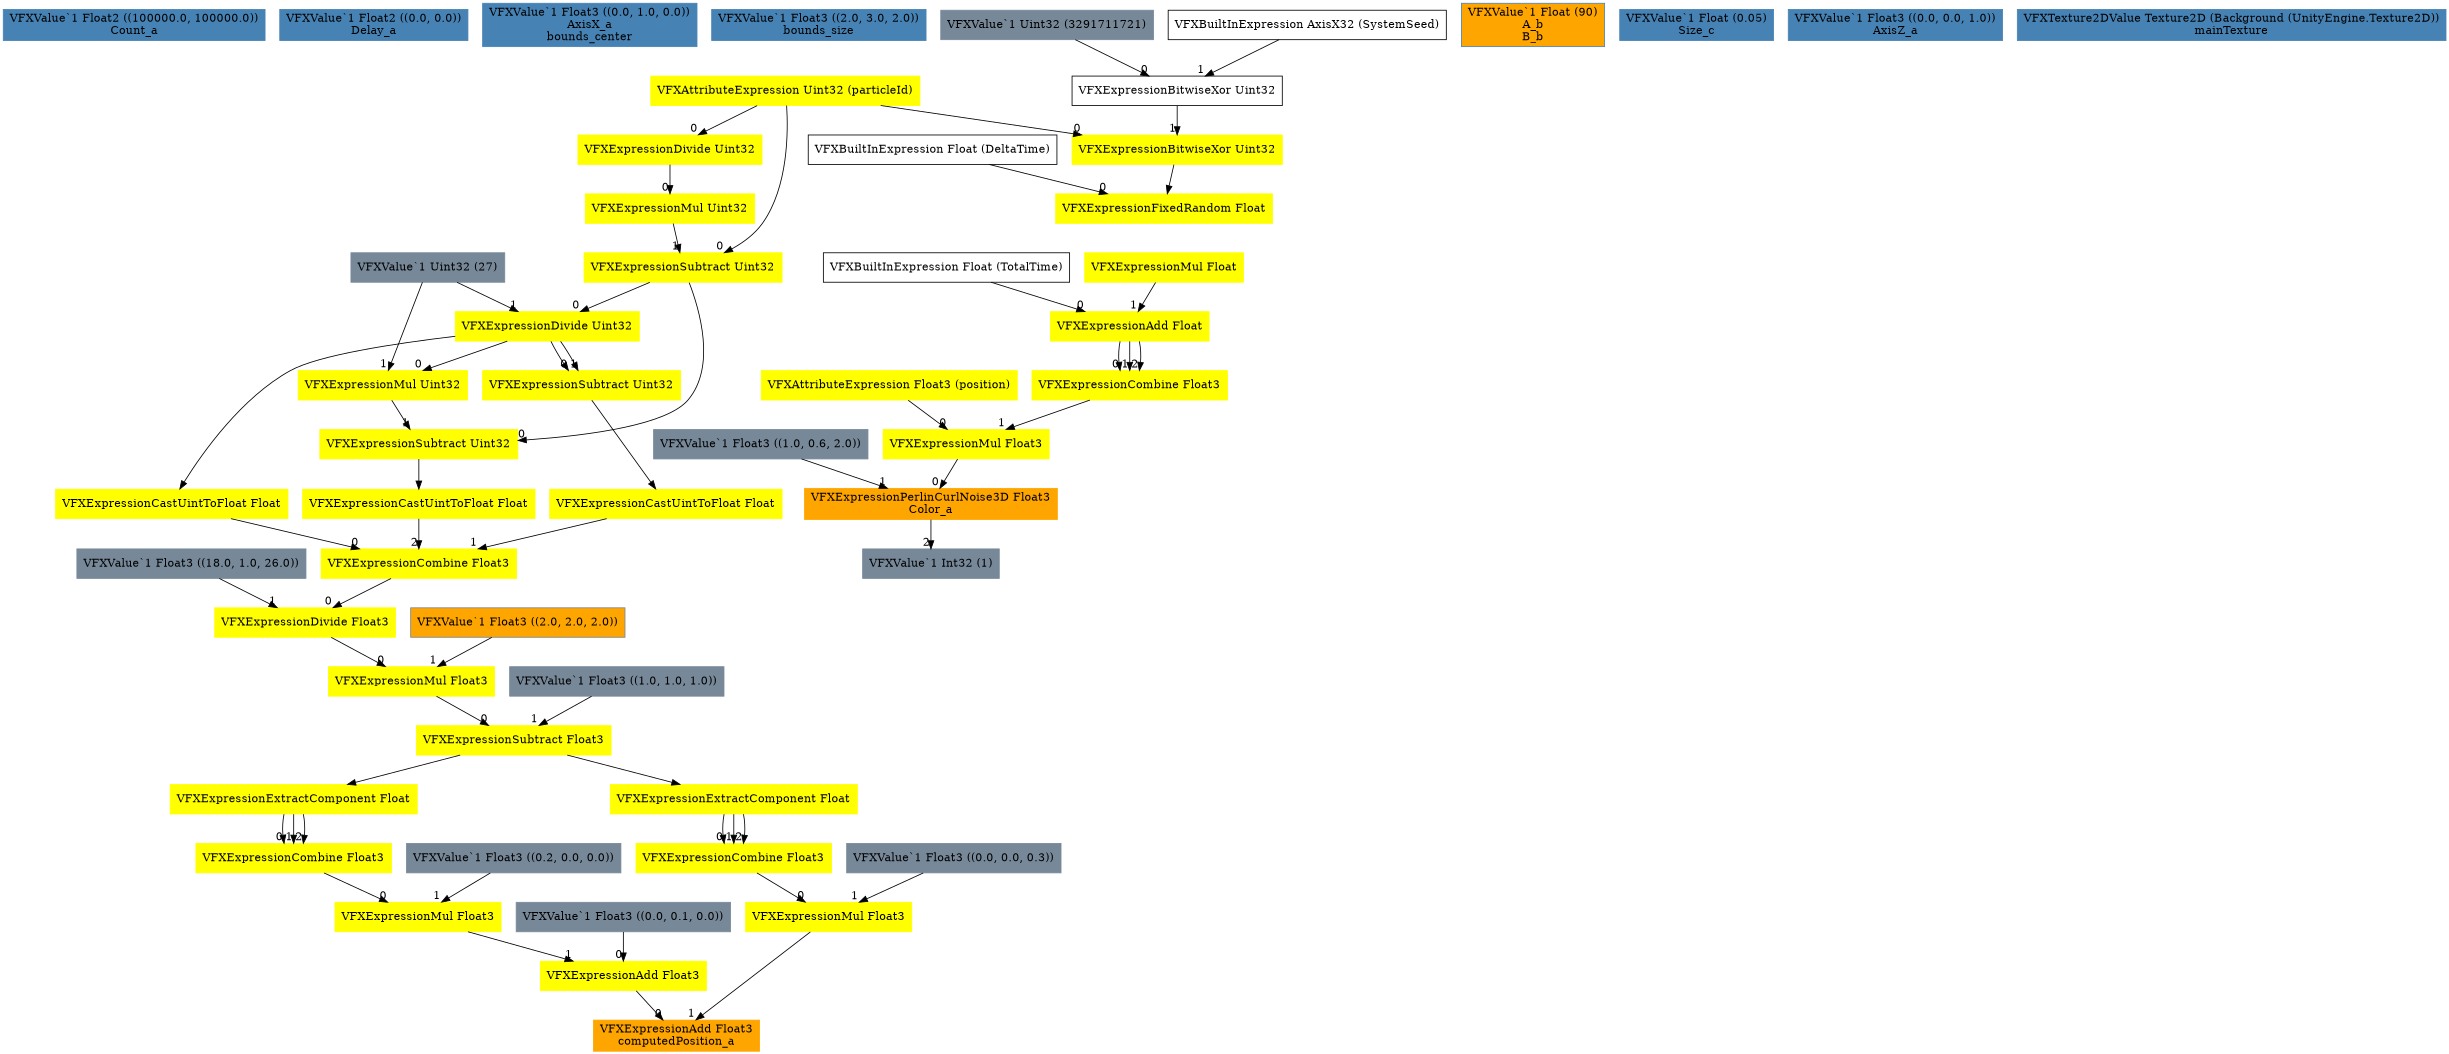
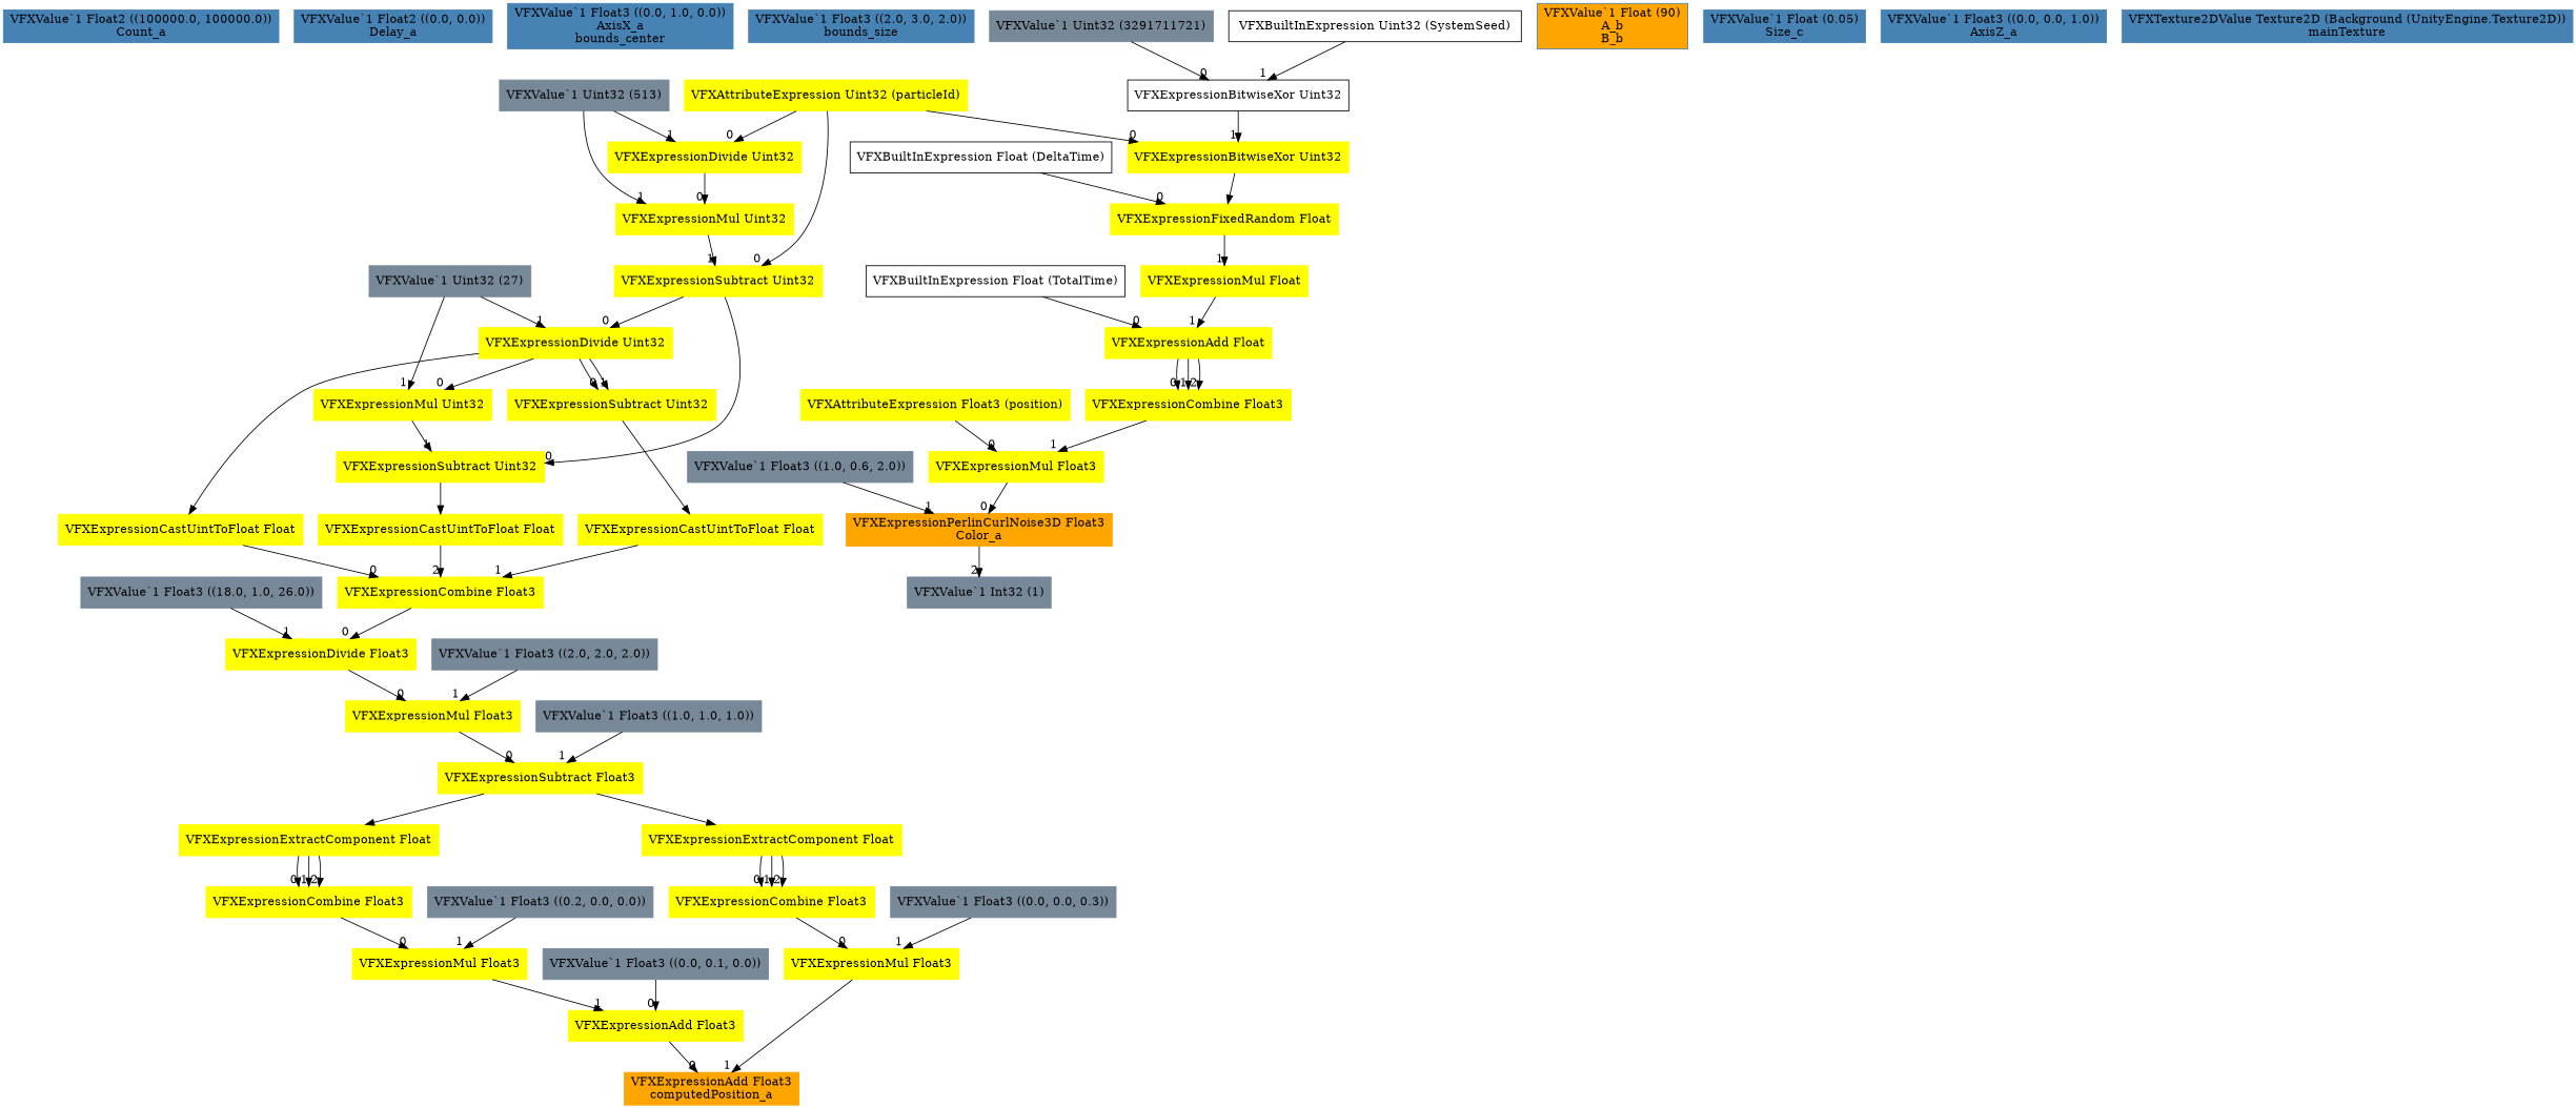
  digraph {
    node [color=yellow shape=box style=filled]
    edge [headlabel=0]
    n1 [color=steelblue label="VFXValue`1 Float2 ((100000.0, 100000.0))\nCount_a"]
    n2 [color=steelblue label="VFXValue`1 Float2 ((0.0, 0.0))\nDelay_a"]
    n3 [color=steelblue label="VFXValue`1 Float3 ((0.0, 1.0, 0.0))\nAxisX_a\nbounds_center"]
    n4 [color=steelblue label="VFXValue`1 Float3 ((2.0, 3.0, 2.0))\nbounds_size"]
    n5 [color=orange label="VFXExpressionAdd Float3\ncomputedPosition_a"]
    n6 [label="VFXExpressionAdd Float3"]
    n7 [color=lightslategray label="VFXValue`1 Float3 ((0.0, 0.1, 0.0))"]
    n8 [label="VFXExpressionMul Float3"]
    n9 [label="VFXExpressionCombine Float3"]
    n10 [label="VFXExpressionExtractComponent Float"]
    n11 [label="VFXExpressionSubtract Float3"]
    n12 [label="VFXExpressionExtractComponent Float"]
    n13 [label="VFXExpressionCombine Float3"]
    n14 [label="VFXExpressionMul Float3"]
    n15 [label="VFXExpressionDivide Float3"]
    n16 [label="VFXExpressionCombine Float3"]
    n17 [label="VFXExpressionCastUintToFloat Float"]
    n18 [label="VFXExpressionDivide Uint32"]
    n19 [label="VFXExpressionSubtract Uint32"]
    n20 [label="VFXExpressionMul Uint32"]
    n21 [label="VFXExpressionCastUintToFloat Float"]
    n22 [label="VFXExpressionSubtract Uint32"]
    n23 [label="VFXExpressionSubtract Uint32"]
    n24 [label="VFXExpressionCastUintToFloat Float"]
    n25 [label="VFXAttributeExpression Uint32 (particleId)"]
    n26 [label="VFXExpressionDivide Uint32"]
    n27 [label="VFXExpressionBitwiseXor Uint32"]
    n28 [label="VFXExpressionMul Uint32"]
    n29 [label="VFXExpressionFixedRandom Float"]
+   n30 [color=lightslategray label="VFXValue`1 Uint32 (513)"]
    n31 [color=lightslategray label="VFXValue`1 Uint32 (27)"]
    n32 [color=lightslategray label="VFXValue`1 Float3 ((18.0, 1.0, 26.0))"]
-   n33 [color=lightslategray label="VFXValue`1 Float3 ((2.0, 2.0, 2.0))" fillcolor=orange]
+   n33 [color=lightslategray label="VFXValue`1 Float3 ((2.0, 2.0, 2.0))"]
    n34 [color=lightslategray label="VFXValue`1 Float3 ((1.0, 1.0, 1.0))"]
    n35 [color=lightslategray label="VFXValue`1 Float3 ((0.2, 0.0, 0.0))"]
    n36 [label="VFXExpressionMul Float3"]
    n37 [color=lightslategray label="VFXValue`1 Float3 ((0.0, 0.0, 0.3))"]
    n38 [color=steelblue fillcolor=orange label="VFXValue`1 Float (90)\nA_b\nB_b"]
    n39 [color=steelblue label="VFXValue`1 Float (0.05)\nSize_c"]
    n40 [color=orange label="VFXExpressionPerlinCurlNoise3D Float3\nColor_a"]
    n41 [color=lightslategray label="VFXValue`1 Int32 (1)"]
    n42 [label="VFXExpressionMul Float3"]
    n43 [label="VFXAttributeExpression Float3 (position)"]
    n44 [label="VFXExpressionCombine Float3"]
    n45 [label="VFXExpressionAdd Float"]
    n46 [label="VFXBuiltInExpression Float (TotalTime)" color="" style=""]
    n47 [label="VFXExpressionMul Float"]
    n48 [label="VFXBuiltInExpression Float (DeltaTime)" color="" style=""]
    n49 [label="VFXExpressionBitwiseXor Uint32" color="" style=""]
    n50 [color=lightslategray label="VFXValue`1 Uint32 (3291711721)"]
-   n51 [label="VFXBuiltInExpression AxisX32 (SystemSeed)" color="" style=""]
+   n51 [label="VFXBuiltInExpression Uint32 (SystemSeed)" color="" style=""]
    n52 [color=lightslategray label="VFXValue`1 Float3 ((1.0, 0.6, 2.0))"]
    n53 [color=steelblue label="VFXValue`1 Float3 ((0.0, 0.0, 1.0))\nAxisZ_a"]
    n54 [color=steelblue label="VFXTexture2DValue Texture2D (Background (UnityEngine.Texture2D))\nmainTexture"]
    n6 -> n5
    n7 -> n6
    n8 -> n6 [headlabel=1]
    n9 -> n8
    n10 -> n9
    n10 -> n9 [headlabel=1]
    n10 -> n9 [headlabel=2]
    n11 -> n10 [headlabel=""]
    n11 -> n12 [headlabel=""]
    n12 -> n13
    n12 -> n13 [headlabel=1]
    n12 -> n13 [headlabel=2]
    n13 -> n36
    n14 -> n11
    n15 -> n14
    n16 -> n15
    n17 -> n16
    n18 -> n17 [headlabel=""]
    n18 -> n19
    n18 -> n19 [headlabel=1]
    n18 -> n20
    n19 -> n21 [headlabel=""]
    n20 -> n22 [headlabel=1]
    n21 -> n16 [headlabel=1]
    n22 -> n24 [headlabel=""]
    n23 -> n18
    n23 -> n22
    n24 -> n16 [headlabel=2]
    n25 -> n23
    n25 -> n26
    n25 -> n27
    n26 -> n28
    n27 -> n29 [headlabel=""]
    n28 -> n23 [headlabel=1]
+   n29 -> n47 [headlabel=1]
+   n30 -> n26 [headlabel=1]
+   n30 -> n28 [headlabel=1]
    n31 -> n18 [headlabel=1]
    n31 -> n20 [headlabel=1]
    n32 -> n15 [headlabel=1]
    n33 -> n14 [headlabel=1]
    n34 -> n11 [headlabel=1]
    n35 -> n8 [headlabel=1]
    n36 -> n5 [headlabel=1]
    n37 -> n36 [headlabel=1]
    n40 -> n41 [headlabel=2]
    n42 -> n40
    n43 -> n42
    n44 -> n42 [headlabel=1]
    n45 -> n44
    n45 -> n44 [headlabel=1]
    n45 -> n44 [headlabel=2]
    n46 -> n45
    n47 -> n45 [headlabel=1]
    n48 -> n29
    n49 -> n27 [headlabel=1]
    n50 -> n49
    n51 -> n49 [headlabel=1]
    n52 -> n40 [headlabel=1]
  }
